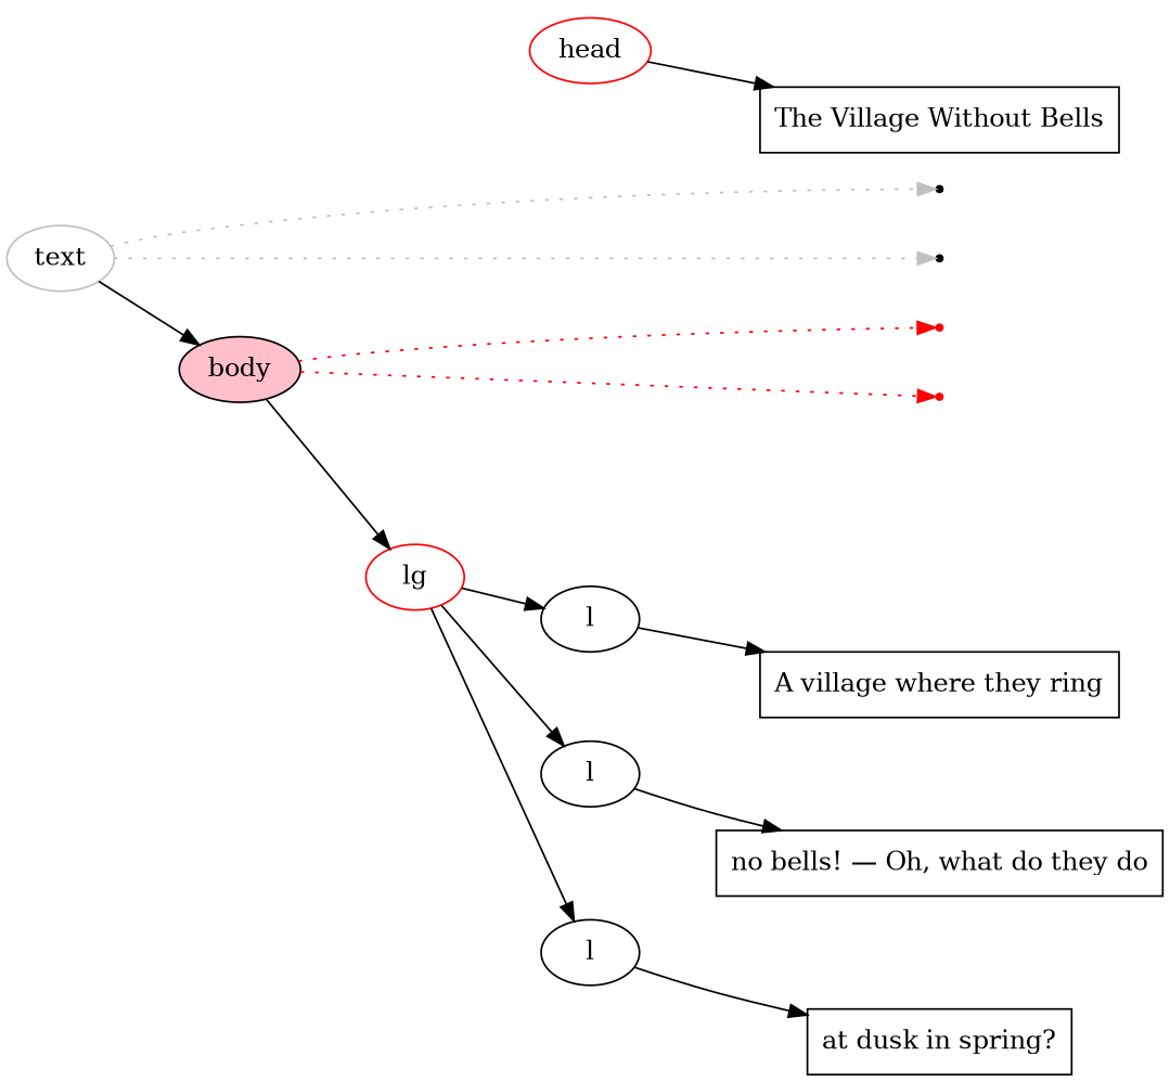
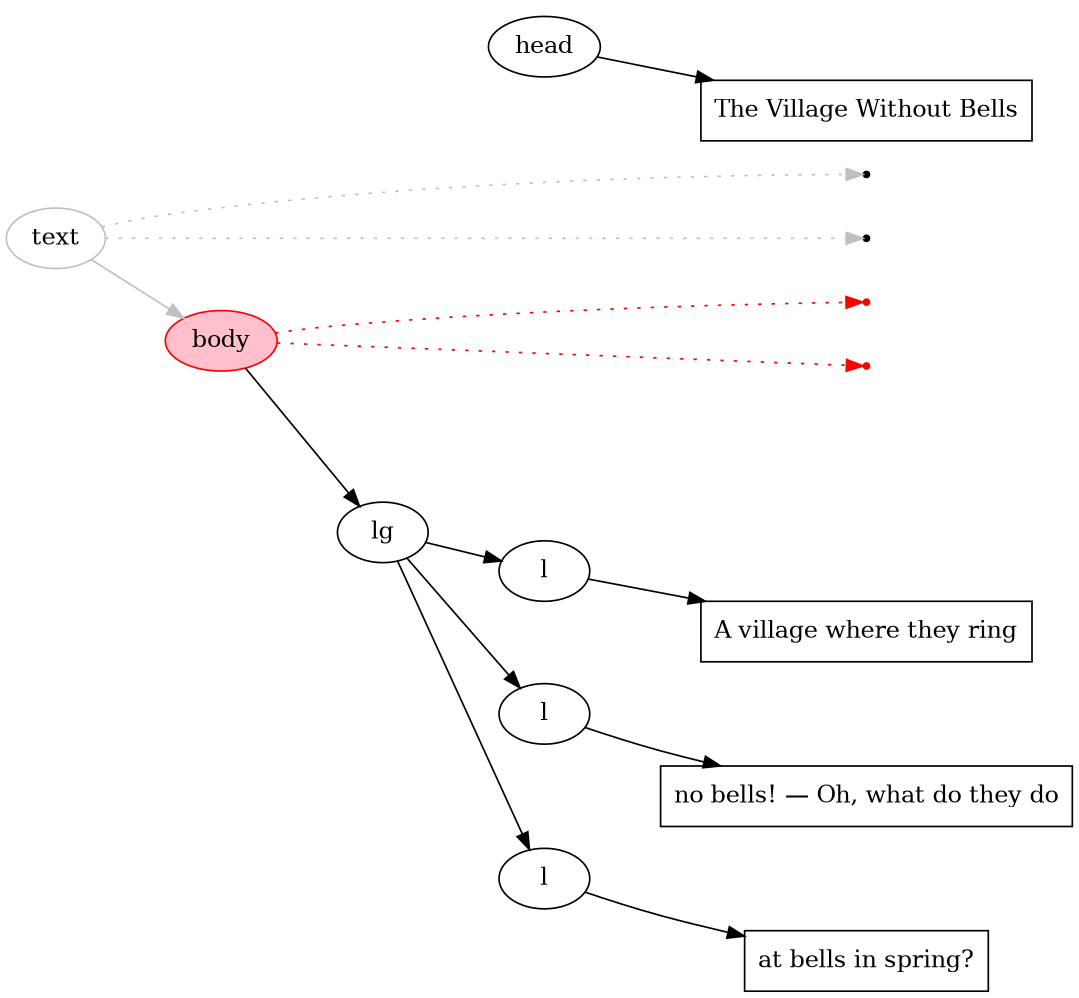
  digraph {
    rankdir=LR
    node [color=transparent ordering=out shape=point]
    edge [style=invis]
    n1 [color=black label="text\nstart"]
    n2 [color=black label="text\nend"]
    n3 [color=red label="body\nstart"]
    n4 [color=red label="body\nend"]
    n5 [label="head\nstart"]
    n6 [label="head\nend"]
    n7 [label="The Village Without Bells" shape=box color=""]
    n8 [label="lg\nstart"]
    n9 [label="lg\nend"]
    n10 [label="l\nstart"]
    n11 [label="l\nend"]
    n12 [label="A village where they ring" shape=box color=""]
    n13 [label="l\nstart"]
    n14 [label="l\nend"]
    n15 [label="no bells! — Oh, what do they do" shape=box color=""]
    n16 [label="l\nstart"]
    n17 [label="l\nend"]
-   n18 [label="at dusk in spring?" shape=box color=""]
+   n18 [label="at bells in spring?" shape=box color=""]
    n19 [color=gray label=text shape=oval]
-   n20 [color=black fillcolor=pink label=body shape=oval style=filled]
-   n21 [color=red label=lg shape=oval]
-   n22 [color=red label=head shape=oval]
+   n20 [color=red fillcolor=pink label=body shape=oval style=filled]
+   n21 [color=black label=lg shape=oval]
+   n22 [color=black label=head shape=oval]
    n23 [color=black label=l shape=oval]
    n24 [color=black label=l shape=oval]
    n25 [color=black label=l shape=oval]
    subgraph sub_1 {
      rank=same
      n1
      n2
      n3
      n4
      n5
      n6
      n7
      n8
      n9
      n10
      n11
      n12
      n13
      n14
      n15
      n16
      n17
      n18
    }
    n19 -> n1 [color=gray style=dotted]
    n19 -> n2 [color=gray style=dotted]
-   n19 -> n20 [color=black style=""]
+   n19 -> n20 [color=gray style=""]
    n20 -> n3 [color=red style=dotted]
    n20 -> n4 [color=red style=dotted]
    n20 -> n21 [color=black style=""]
    n21 -> n8 [arrowhead=none]
    n21 -> n9 [arrowhead=none]
    n21 -> n23 [color=black style=""]
    n21 -> n24 [color=black style=""]
    n21 -> n25 [color=black style=""]
    n22 -> n5 [arrowhead=none]
    n22 -> n6 [arrowhead=none]
    n22 -> n7 [color=black style=""]
    n23 -> n10 [arrowhead=none]
    n23 -> n11 [arrowhead=none]
    n23 -> n12 [color=black style=""]
    n24 -> n13 [arrowhead=none]
    n24 -> n14 [arrowhead=none]
    n24 -> n15 [color=black style=""]
    n25 -> n16 [arrowhead=none]
    n25 -> n17 [arrowhead=none]
    n25 -> n18 [color=black style=""]
  }
